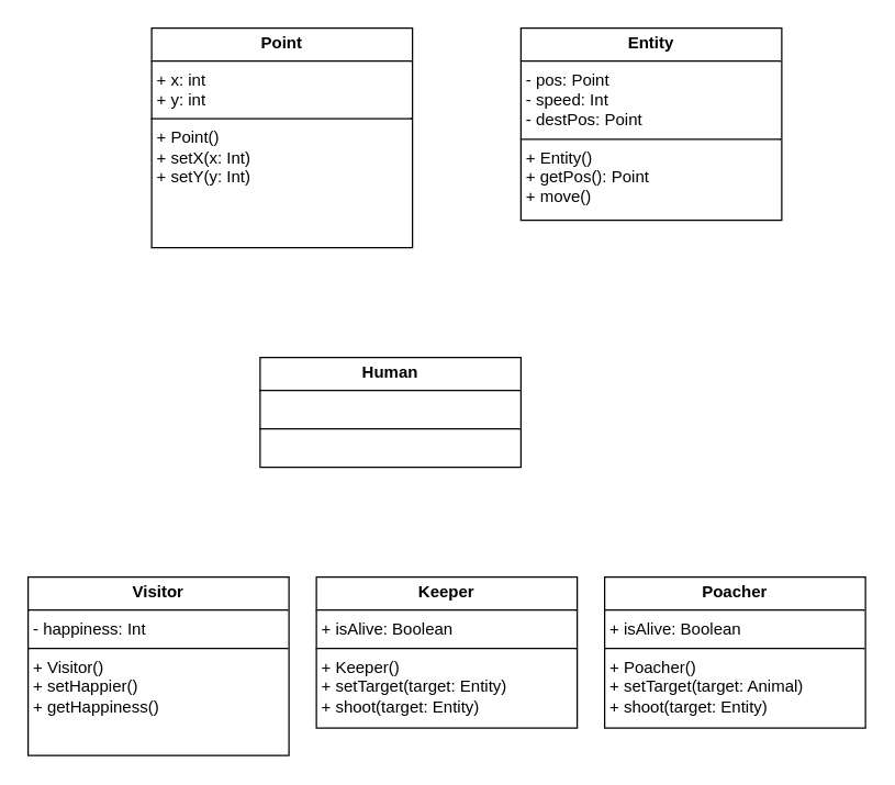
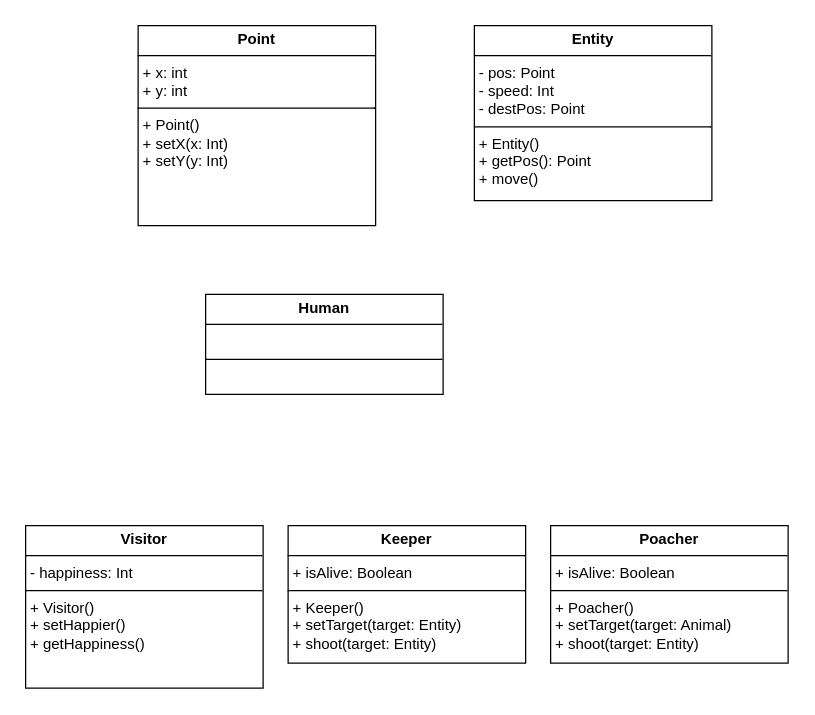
  <mxCell id="0" />
  <mxCell id="1" parent="0" />
  <mxCell id="2" value="&lt;p style=&quot;margin:0px;margin-top:4px;text-align:center;&quot;&gt;&lt;b&gt;Entity&lt;/b&gt;&lt;/p&gt;&lt;hr size=&quot;1&quot; style=&quot;border-style:solid;&quot;&gt;&lt;p style=&quot;margin:0px;margin-left:4px;&quot;&gt;- pos: Point&lt;/p&gt;&lt;p style=&quot;margin:0px;margin-left:4px;&quot;&gt;- speed: Int&lt;/p&gt;&lt;p style=&quot;margin:0px;margin-left:4px;&quot;&gt;- destPos: Point&lt;br&gt;&lt;/p&gt;&lt;hr size=&quot;1&quot; style=&quot;border-style:solid;&quot;&gt;&lt;p style=&quot;margin:0px;margin-left:4px;&quot;&gt;+ Entity()&lt;/p&gt;&lt;p style=&quot;margin:0px;margin-left:4px;&quot;&gt;+ getPos(): Point&lt;br&gt;&lt;/p&gt;&lt;p style=&quot;margin:0px;margin-left:4px;&quot;&gt;+ move()&lt;/p&gt;" style="verticalAlign=top;align=left;overflow=fill;html=1;whiteSpace=wrap;" vertex="1" parent="1"><mxGeometry x="379" y="20" width="190" height="140" as="geometry" /></mxCell>
- <mxCell id="3" value="&lt;p style=&quot;margin:0px;margin-top:4px;text-align:center;&quot;&gt;&lt;b&gt;Human&lt;/b&gt;&lt;/p&gt;&lt;hr size=&quot;1&quot; style=&quot;border-style:solid;&quot;&gt;&lt;p style=&quot;margin:0px;margin-left:4px;&quot;&gt;&lt;br&gt;&lt;/p&gt;&lt;hr size=&quot;1&quot; style=&quot;border-style:solid;&quot;&gt;&lt;p style=&quot;margin:0px;margin-left:4px;&quot;&gt;&lt;br&gt;&lt;/p&gt;" style="verticalAlign=top;align=left;overflow=fill;html=1;whiteSpace=wrap;" vertex="1" parent="1"><mxGeometry x="189" y="260" width="190" height="80" as="geometry" /></mxCell>
+ <mxCell id="3" value="&lt;p style=&quot;margin:0px;margin-top:4px;text-align:center;&quot;&gt;&lt;b&gt;Human&lt;/b&gt;&lt;/p&gt;&lt;hr size=&quot;1&quot; style=&quot;border-style:solid;&quot;&gt;&lt;p style=&quot;margin:0px;margin-left:4px;&quot;&gt;&lt;br&gt;&lt;/p&gt;&lt;hr size=&quot;1&quot; style=&quot;border-style:solid;&quot;&gt;&lt;p style=&quot;margin:0px;margin-left:4px;&quot;&gt;&lt;br&gt;&lt;/p&gt;" style="verticalAlign=top;align=left;overflow=fill;html=1;whiteSpace=wrap;" vertex="1" parent="1"><mxGeometry x="164" y="235" width="190" height="80" as="geometry" /></mxCell>
  <mxCell id="4" value="&lt;p style=&quot;margin:0px;margin-top:4px;text-align:center;&quot;&gt;&lt;b&gt;Visitor&lt;/b&gt;&lt;/p&gt;&lt;hr size=&quot;1&quot; style=&quot;border-style:solid;&quot;&gt;&lt;p style=&quot;margin:0px;margin-left:4px;&quot;&gt;- happiness: Int&lt;br&gt;&lt;/p&gt;&lt;hr size=&quot;1&quot; style=&quot;border-style:solid;&quot;&gt;&lt;p style=&quot;margin:0px;margin-left:4px;&quot;&gt;+ Visitor()&lt;/p&gt;&lt;p style=&quot;margin:0px;margin-left:4px;&quot;&gt;+ setHappier()&lt;/p&gt;&lt;p style=&quot;margin:0px;margin-left:4px;&quot;&gt;+ getHappiness()&lt;/p&gt;" style="verticalAlign=top;align=left;overflow=fill;html=1;whiteSpace=wrap;" vertex="1" parent="1"><mxGeometry x="20" y="420" width="190" height="130" as="geometry" /></mxCell>
  <mxCell id="5" value="&lt;p style=&quot;margin:0px;margin-top:4px;text-align:center;&quot;&gt;&lt;b&gt;Keeper&lt;/b&gt;&lt;/p&gt;&lt;hr size=&quot;1&quot; style=&quot;border-style:solid;&quot;&gt;&lt;p style=&quot;margin:0px;margin-left:4px;&quot;&gt;+ isAlive: Boolean&lt;br&gt;&lt;/p&gt;&lt;hr size=&quot;1&quot; style=&quot;border-style:solid;&quot;&gt;&lt;p style=&quot;margin:0px;margin-left:4px;&quot;&gt;+ Keeper()&lt;br&gt;+ setTarget(target: Entity)&lt;/p&gt;&lt;p style=&quot;margin:0px;margin-left:4px;&quot;&gt;+ shoot(target: Entity)&lt;/p&gt;" style="verticalAlign=top;align=left;overflow=fill;html=1;whiteSpace=wrap;" vertex="1" parent="1"><mxGeometry x="230" y="420" width="190" height="110" as="geometry" /></mxCell>
  <mxCell id="6" value="&lt;p style=&quot;margin:0px;margin-top:4px;text-align:center;&quot;&gt;&lt;b&gt;Poacher&lt;/b&gt;&lt;/p&gt;&lt;hr size=&quot;1&quot; style=&quot;border-style:solid;&quot;&gt;&lt;p style=&quot;margin:0px;margin-left:4px;&quot;&gt;+ isAlive: Boolean&lt;br&gt;&lt;/p&gt;&lt;hr size=&quot;1&quot; style=&quot;border-style:solid;&quot;&gt;&lt;p style=&quot;margin:0px;margin-left:4px;&quot;&gt;+ Poacher()&lt;br&gt;+ setTarget(target: Animal)&lt;/p&gt;&lt;p style=&quot;margin:0px;margin-left:4px;&quot;&gt;+ shoot(target: Entity)&lt;/p&gt;" style="verticalAlign=top;align=left;overflow=fill;html=1;whiteSpace=wrap;" vertex="1" parent="1"><mxGeometry x="440" y="420" width="190" height="110" as="geometry" /></mxCell>
  <mxCell id="7" value="&lt;p style=&quot;margin:0px;margin-top:4px;text-align:center;&quot;&gt;&lt;b&gt;Point&lt;/b&gt;&lt;/p&gt;&lt;hr size=&quot;1&quot; style=&quot;border-style:solid;&quot;&gt;&lt;p style=&quot;margin:0px;margin-left:4px;&quot;&gt;+ x: int&lt;br&gt;&lt;/p&gt;&lt;p style=&quot;margin:0px;margin-left:4px;&quot;&gt;+ y: int&lt;/p&gt;&lt;hr size=&quot;1&quot; style=&quot;border-style:solid;&quot;&gt;&lt;p style=&quot;margin:0px;margin-left:4px;&quot;&gt;+ Point()&lt;/p&gt;&lt;p style=&quot;margin:0px;margin-left:4px;&quot;&gt;+ setX(x: Int)&lt;/p&gt;&lt;p style=&quot;margin:0px;margin-left:4px;&quot;&gt;+ setY(y: Int)&lt;/p&gt;" style="verticalAlign=top;align=left;overflow=fill;html=1;whiteSpace=wrap;" vertex="1" parent="1"><mxGeometry x="110" y="20" width="190" height="160" as="geometry" /></mxCell>
